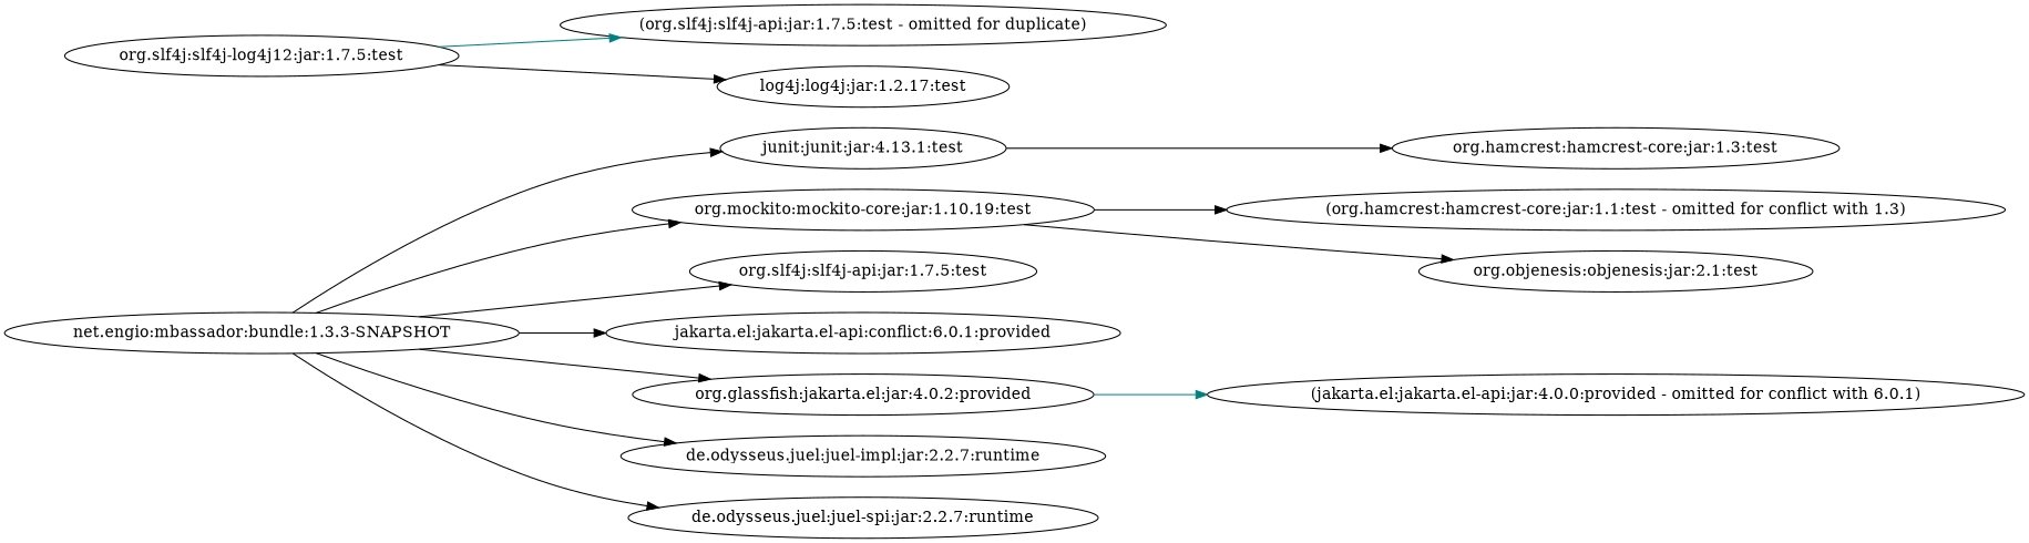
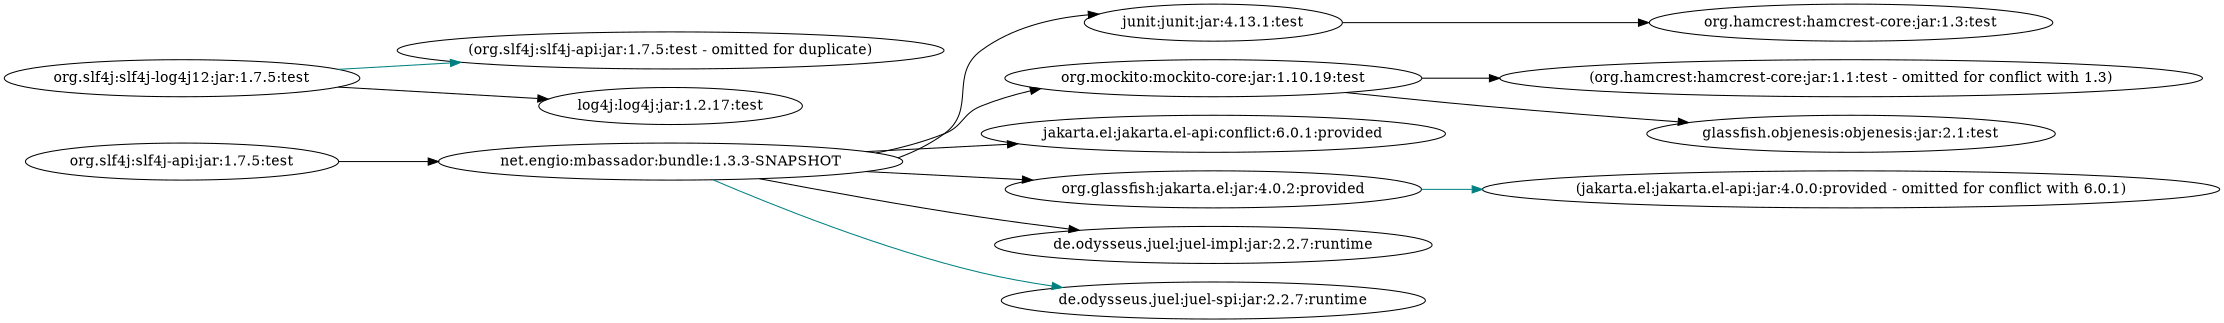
  digraph {
    rankdir=LR
    edge [color=black]
    "net.engio:mbassador:bundle:1.3.3-SNAPSHOT"
    "junit:junit:jar:4.13.1:test"
    "org.mockito:mockito-core:jar:1.10.19:test"
    "org.slf4j:slf4j-api:jar:1.7.5:test"
    n5 [label="jakarta.el:jakarta.el-api:conflict:6.0.1:provided"]
    "org.glassfish:jakarta.el:jar:4.0.2:provided"
    "de.odysseus.juel:juel-impl:jar:2.2.7:runtime"
    "de.odysseus.juel:juel-spi:jar:2.2.7:runtime"
    "org.hamcrest:hamcrest-core:jar:1.3:test"
    "(org.hamcrest:hamcrest-core:jar:1.1:test - omitted for conflict with 1.3)"
-   "org.objenesis:objenesis:jar:2.1:test"
+   "org.objenesis:objenesis:jar:2.1:test" [label="glassfish.objenesis:objenesis:jar:2.1:test"]
    "org.slf4j:slf4j-log4j12:jar:1.7.5:test"
    "(org.slf4j:slf4j-api:jar:1.7.5:test - omitted for duplicate)"
    "log4j:log4j:jar:1.2.17:test"
    "(jakarta.el:jakarta.el-api:jar:4.0.0:provided - omitted for conflict with 6.0.1)"
    "net.engio:mbassador:bundle:1.3.3-SNAPSHOT" -> "junit:junit:jar:4.13.1:test"
    "net.engio:mbassador:bundle:1.3.3-SNAPSHOT" -> "org.mockito:mockito-core:jar:1.10.19:test"
-   "net.engio:mbassador:bundle:1.3.3-SNAPSHOT" -> "org.slf4j:slf4j-api:jar:1.7.5:test"
+   "org.slf4j:slf4j-api:jar:1.7.5:test" -> "net.engio:mbassador:bundle:1.3.3-SNAPSHOT"
    "net.engio:mbassador:bundle:1.3.3-SNAPSHOT" -> n5
    "net.engio:mbassador:bundle:1.3.3-SNAPSHOT" -> "org.glassfish:jakarta.el:jar:4.0.2:provided"
    "net.engio:mbassador:bundle:1.3.3-SNAPSHOT" -> "de.odysseus.juel:juel-impl:jar:2.2.7:runtime"
-   "net.engio:mbassador:bundle:1.3.3-SNAPSHOT" -> "de.odysseus.juel:juel-spi:jar:2.2.7:runtime"
+   "net.engio:mbassador:bundle:1.3.3-SNAPSHOT" -> "de.odysseus.juel:juel-spi:jar:2.2.7:runtime" [color=teal]
    "junit:junit:jar:4.13.1:test" -> "org.hamcrest:hamcrest-core:jar:1.3:test"
    "org.mockito:mockito-core:jar:1.10.19:test" -> "(org.hamcrest:hamcrest-core:jar:1.1:test - omitted for conflict with 1.3)"
    "org.mockito:mockito-core:jar:1.10.19:test" -> "org.objenesis:objenesis:jar:2.1:test"
    "org.glassfish:jakarta.el:jar:4.0.2:provided" -> "(jakarta.el:jakarta.el-api:jar:4.0.0:provided - omitted for conflict with 6.0.1)" [color=teal]
    "org.slf4j:slf4j-log4j12:jar:1.7.5:test" -> "(org.slf4j:slf4j-api:jar:1.7.5:test - omitted for duplicate)" [color=teal]
    "org.slf4j:slf4j-log4j12:jar:1.7.5:test" -> "log4j:log4j:jar:1.2.17:test"
  }
